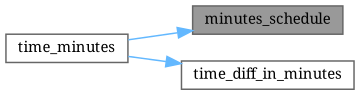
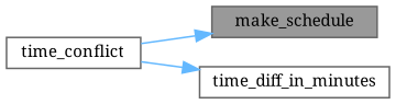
  digraph {
    fontname="Noto Serif"
    rankdir=LR
    node [color=grey40 fillcolor=white fontname="Noto Serif" fontsize=10 shape=box style=filled]
    edge [color=steelblue1 fontname="Noto Serif" fontsize=10 labelfontname=Helvetica labelfontsize=10 style=solid]
-   n1 [color=gray40 fillcolor=grey60 fontcolor=black height=0.2 label=minutes_schedule width=0.4]
-   n2 [height=0.2 label=time_minutes width=0.4]
+   n1 [color=gray40 fillcolor=grey60 fontcolor=black height=0.2 label=make_schedule width=0.4]
+   n2 [height=0.2 label=time_conflict width=0.4]
    n3 [height=0.2 label=time_diff_in_minutes width=0.4]
    n2 -> n1
    n2 -> n3
  }
